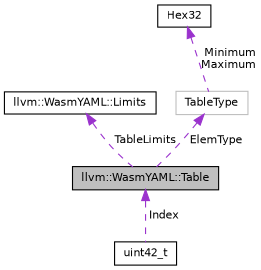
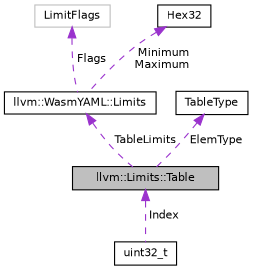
  digraph {
    node [color=black fontname=Helvetica fontsize=10 shape=record]
    edge [color=darkorchid3 dir=back fontname=Helvetica fontsize=10 labelfontname=Helvetica labelfontsize=10 style=dashed]
-   n1 [fillcolor=grey75 fontcolor=black height=0.2 label="llvm::WasmYAML::Table" style=filled width=0.4]
-   n2 [height=0.2 label=uint42_t width=0.4]
+   n1 [fillcolor=grey75 fontcolor=black height=0.2 label="llvm::Limits::Table" style=filled width=0.4]
+   n2 [height=0.2 label=uint32_t width=0.4]
    n3 [height=0.2 label="llvm::WasmYAML::Limits" width=0.4]
+   n4 [color=grey75 height=0.2 label=LimitFlags width=0.4]
    n5 [height=0.2 label=Hex32 width=0.4]
-   n6 [color=grey75 height=0.2 label=TableType width=0.4]
+   n6 [height=0.2 label=TableType width=0.4]
    n1 -> n2 [label=" Index"]
    n3 -> n1 [label=" TableLimits"]
-   n5 -> n6 [label=" Minimum\nMaximum"]
+   n4 -> n3 [label=" Flags"]
+   n5 -> n3 [label=" Minimum\nMaximum"]
    n6 -> n1 [label=" ElemType"]
  }
